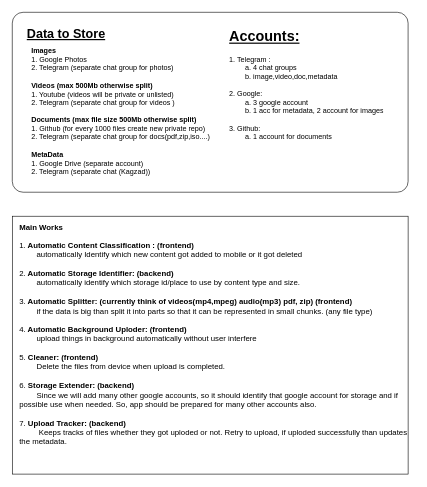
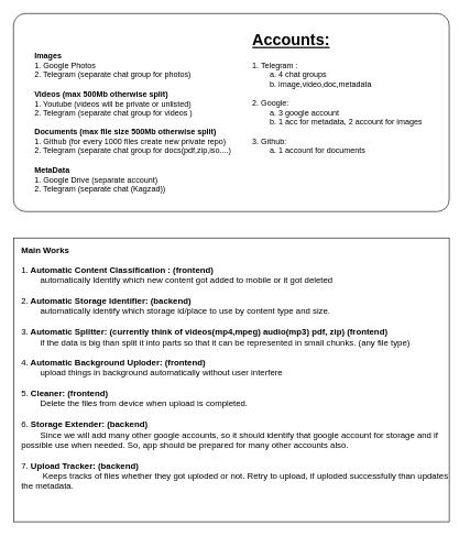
  <mxCell id="0" />
  <mxCell id="1" parent="0" />
  <mxCell id="2" value="" style="rounded=1;whiteSpace=wrap;html=1;arcSize=6;" vertex="1" parent="1"><mxGeometry x="20" y="20" width="660" height="300" as="geometry" /></mxCell>
- <mxCell id="3" value="&lt;font style=&quot;font-size: 21px;&quot;&gt;&lt;b&gt;&lt;u&gt;Data to Store&lt;/u&gt;&lt;/b&gt;&lt;/font&gt;" style="text;html=1;align=center;verticalAlign=middle;whiteSpace=wrap;rounded=0;" vertex="1" parent="1"><mxGeometry x="40" y="40" width="140" height="30" as="geometry" /></mxCell>
  <mxCell id="4" value="&lt;b&gt;Images&lt;/b&gt;&amp;nbsp;&lt;br&gt;&lt;div style=&quot;&quot;&gt;&lt;span style=&quot;background-color: initial;&quot;&gt;1. Google Photos&amp;nbsp;&lt;/span&gt;&lt;/div&gt;&lt;div style=&quot;&quot;&gt;&lt;span style=&quot;background-color: initial;&quot;&gt;2. Telegram (separate chat group for photos)&lt;br&gt;&lt;br&gt;&lt;b&gt;Videos (max 500Mb otherwise split)&lt;/b&gt;&lt;br&gt;1. Youtube (videos will be private or unlisted)&lt;/span&gt;&lt;/div&gt;&lt;div style=&quot;&quot;&gt;&lt;span style=&quot;background-color: initial;&quot;&gt;2. Telegram (separate chat group for videos )&lt;br&gt;&lt;br&gt;&lt;b&gt;Documents (max file size 500Mb otherwise split)&lt;/b&gt;&lt;br&gt;1. Github (for every 1000 files create new private repo)&lt;br&gt;2. Telegram (separate chat group for docs(pdf,zip,iso....)&lt;br&gt;&lt;br&gt;&lt;/span&gt;&lt;/div&gt;&lt;div style=&quot;&quot;&gt;&lt;span style=&quot;background-color: initial;&quot;&gt;&lt;b&gt;MetaData&lt;/b&gt;&lt;/span&gt;&lt;/div&gt;&lt;div style=&quot;&quot;&gt;&lt;span style=&quot;background-color: initial;&quot;&gt;1. Google Drive (separate account)&lt;/span&gt;&lt;/div&gt;&lt;div style=&quot;&quot;&gt;&lt;span style=&quot;background-color: initial;&quot;&gt;2. Telegram (separate chat (Kagzad))&lt;/span&gt;&lt;/div&gt;" style="text;html=1;align=left;verticalAlign=middle;whiteSpace=wrap;rounded=0;" vertex="1" parent="1"><mxGeometry x="50" y="170" width="360" height="30" as="geometry" /></mxCell>
  <mxCell id="5" value="&lt;h1 style=&quot;margin-top: 0px;&quot;&gt;&lt;u&gt;Accounts:&lt;/u&gt;&lt;/h1&gt;&lt;div&gt;1. Telegram :&lt;/div&gt;&lt;div&gt;&lt;span style=&quot;white-space: pre;&quot;&gt;&#09;&lt;/span&gt;a. 4 chat groups&amp;nbsp;&lt;br&gt;&lt;/div&gt;&lt;div&gt;&lt;span style=&quot;white-space: pre;&quot;&gt;&#09;&lt;/span&gt;b. image,video,doc,metadata&lt;br&gt;&lt;/div&gt;&lt;div&gt;&lt;br&gt;&lt;/div&gt;&lt;div&gt;2. Google:&lt;/div&gt;&lt;div&gt;&lt;span style=&quot;white-space: pre;&quot;&gt;&#09;&lt;/span&gt;a. 3 google account&lt;br&gt;&lt;/div&gt;&lt;div&gt;&lt;span style=&quot;white-space: pre;&quot;&gt;&#09;&lt;/span&gt;b. 1 acc for metadata, 2 account for images&lt;br&gt;&lt;/div&gt;&lt;div&gt;&lt;br&gt;&lt;/div&gt;&lt;div&gt;3. Github:&lt;/div&gt;&lt;div&gt;&lt;span style=&quot;white-space: pre;&quot;&gt;&#09;&lt;/span&gt;a. 1 account for documents&lt;br&gt;&lt;/div&gt;&lt;div&gt;&lt;br&gt;&lt;/div&gt;" style="text;html=1;whiteSpace=wrap;overflow=hidden;rounded=0;" vertex="1" parent="1"><mxGeometry x="380" y="40" width="310" height="250" as="geometry" /></mxCell>
  <mxCell id="6" value="" style="rounded=1;whiteSpace=wrap;html=1;arcSize=0;" vertex="1" parent="1"><mxGeometry x="20" y="360" width="660" height="430" as="geometry" /></mxCell>
  <mxCell id="7" value="&lt;h3&gt;&lt;font style=&quot;font-size: 13px;&quot;&gt;&lt;b&gt;Main Works&lt;/b&gt;&lt;/font&gt;&lt;/h3&gt;&lt;div style=&quot;font-size: 13px;&quot;&gt;&lt;font style=&quot;font-size: 13px;&quot;&gt;1.&lt;b&gt; Automatic Content Classification : (frontend)&lt;/b&gt;&lt;/font&gt;&lt;/div&gt;&lt;div style=&quot;font-size: 13px;&quot;&gt;&lt;font style=&quot;font-size: 13px;&quot;&gt;&lt;span style=&quot;white-space: pre;&quot;&gt;&#09;&lt;/span&gt;automatically Identify which new content got added to mobile or it got deleted&amp;nbsp;&lt;br&gt;&lt;/font&gt;&lt;/div&gt;&lt;div style=&quot;font-size: 13px;&quot;&gt;&lt;font style=&quot;font-size: 13px;&quot;&gt;&lt;br&gt;&lt;/font&gt;&lt;/div&gt;&lt;div style=&quot;font-size: 13px;&quot;&gt;&lt;font style=&quot;font-size: 13px;&quot;&gt;2.&lt;b&gt; Automatic Storage Identifier: (backend)&lt;/b&gt;&lt;/font&gt;&lt;/div&gt;&lt;div style=&quot;font-size: 13px;&quot;&gt;&lt;font style=&quot;font-size: 13px;&quot;&gt;&lt;span style=&quot;white-space: pre;&quot;&gt;&#09;&lt;/span&gt;automatically identify which storage id/place to use by content type and size.&lt;br&gt;&lt;/font&gt;&lt;/div&gt;&lt;div style=&quot;font-size: 13px;&quot;&gt;&lt;font style=&quot;font-size: 13px;&quot;&gt;&lt;br&gt;&lt;/font&gt;&lt;/div&gt;&lt;div style=&quot;font-size: 13px;&quot;&gt;&lt;font style=&quot;font-size: 13px;&quot;&gt;3.&lt;b&gt; Automatic Splitter: (currently think of videos(mp4,mpeg) audio(mp3) pdf, zip) (frontend)&lt;/b&gt;&lt;/font&gt;&lt;/div&gt;&lt;div style=&quot;font-size: 13px;&quot;&gt;&lt;font style=&quot;font-size: 13px;&quot;&gt;&lt;span style=&quot;white-space: pre;&quot;&gt;&#09;&lt;/span&gt;if the data is big than split it into parts so that it can be represented in small chunks. (any file type)&lt;br&gt;&lt;/font&gt;&lt;/div&gt;&lt;div style=&quot;font-size: 13px;&quot;&gt;&lt;font style=&quot;font-size: 13px;&quot;&gt;&lt;br&gt;&lt;/font&gt;&lt;/div&gt;&lt;div style=&quot;font-size: 13px;&quot;&gt;&lt;font style=&quot;font-size: 13px;&quot;&gt;4.&lt;b&gt; Automatic Background Uploder: (frontend)&lt;/b&gt;&lt;/font&gt;&lt;/div&gt;&lt;div style=&quot;font-size: 13px;&quot;&gt;&lt;font style=&quot;font-size: 13px;&quot;&gt;&lt;span style=&quot;white-space: pre;&quot;&gt;&#09;&lt;/span&gt;upload things in background automatically without user interfere&lt;br&gt;&lt;/font&gt;&lt;/div&gt;&lt;div style=&quot;font-size: 13px;&quot;&gt;&lt;font style=&quot;font-size: 13px;&quot;&gt;&lt;br&gt;&lt;/font&gt;&lt;/div&gt;&lt;div style=&quot;font-size: 13px;&quot;&gt;&lt;font style=&quot;font-size: 13px;&quot;&gt;5.&lt;b&gt; Cleaner:&lt;/b&gt;&amp;nbsp;&lt;b&gt;(frontend)&lt;/b&gt;&lt;/font&gt;&lt;/div&gt;&lt;div style=&quot;font-size: 13px;&quot;&gt;&lt;font style=&quot;font-size: 13px;&quot;&gt;&lt;span style=&quot;white-space: pre;&quot;&gt;&#09;&lt;/span&gt;Delete the files from device when upload is completed.&lt;/font&gt;&lt;/div&gt;&lt;div style=&quot;font-size: 13px;&quot;&gt;&lt;font style=&quot;font-size: 13px;&quot;&gt;&lt;br&gt;&lt;/font&gt;&lt;/div&gt;&lt;div style=&quot;font-size: 13px;&quot;&gt;&lt;font style=&quot;font-size: 13px;&quot;&gt;6.&lt;b&gt; Storage Extender: (backend)&lt;/b&gt;&lt;/font&gt;&lt;/div&gt;&lt;div style=&quot;font-size: 13px;&quot;&gt;&lt;font style=&quot;font-size: 13px;&quot;&gt;&lt;span style=&quot;white-space: pre;&quot;&gt;&#09;&lt;/span&gt;Since we will add many other google accounts, so it should identify that google account for storage and if possible use when needed. So, app should be prepared for many other accounts also.&lt;/font&gt;&lt;br&gt;&lt;/div&gt;&lt;div style=&quot;font-size: 13px;&quot;&gt;&lt;font style=&quot;font-size: 13px;&quot;&gt;&lt;br&gt;&lt;/font&gt;&lt;/div&gt;&lt;div style=&quot;font-size: 13px;&quot;&gt;&lt;font style=&quot;font-size: 13px;&quot;&gt;7. &lt;b&gt;Upload Tracker: (backend)&lt;/b&gt;&lt;/font&gt;&lt;/div&gt;&lt;div style=&quot;font-size: 13px;&quot;&gt;&lt;font style=&quot;font-size: 13px;&quot;&gt;&lt;span style=&quot;font-weight: bold; white-space: pre;&quot;&gt;&#09;&lt;/span&gt;&amp;nbsp;Keeps tracks of files whether they got uploded or not. Retry to upload, if uploded successfully than updates the metadata.&lt;br&gt;&lt;/font&gt;&lt;/div&gt;" style="text;html=1;align=left;verticalAlign=middle;whiteSpace=wrap;rounded=0;" vertex="1" parent="1"><mxGeometry x="30" y="535" width="650" height="30" as="geometry" /></mxCell>
